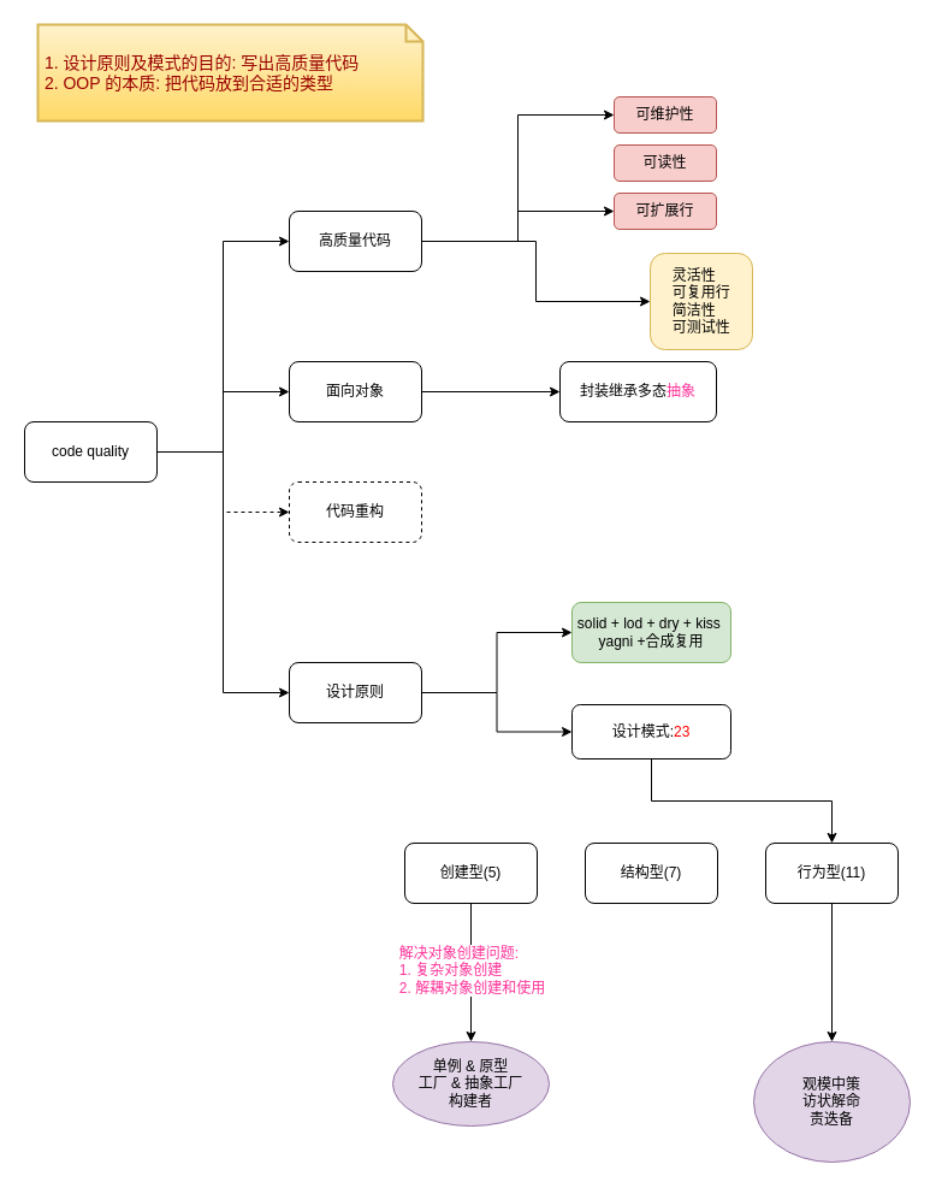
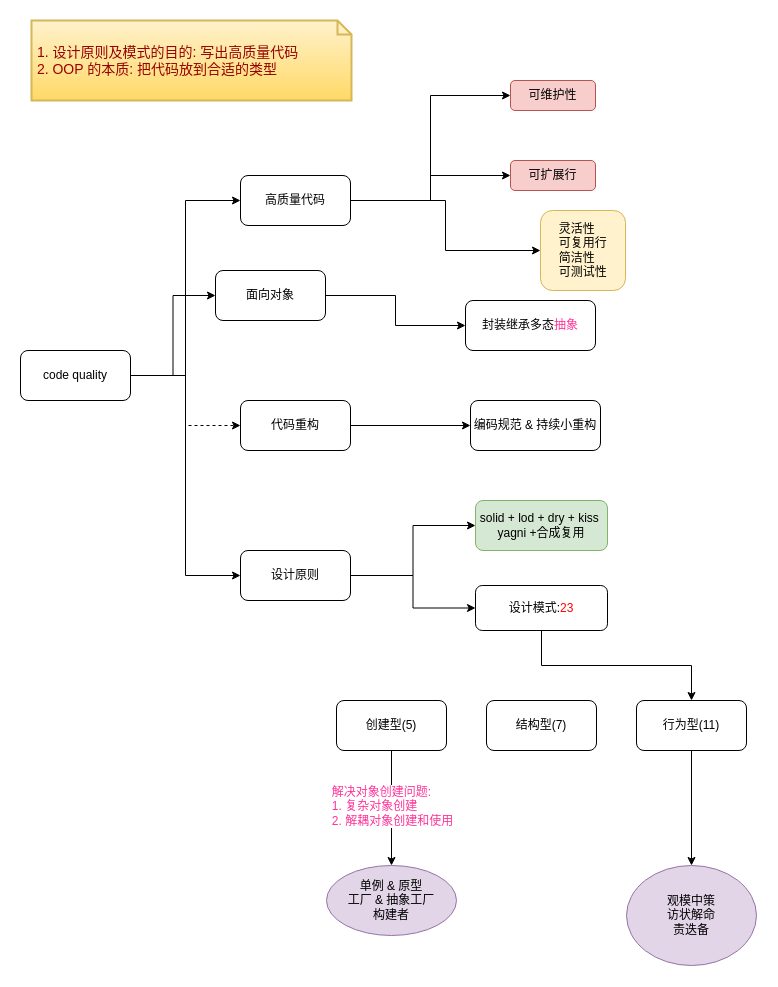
  <mxCell id="0" />
  <mxCell id="1" parent="0" />
  <mxCell id="2" value="" style="edgeStyle=orthogonalEdgeStyle;rounded=0;orthogonalLoop=1;jettySize=auto;html=1;entryX=0;entryY=0.5;entryDx=0;entryDy=0;" parent="1" source="6" target="10" edge="1"><mxGeometry relative="1" as="geometry" /></mxCell>
  <mxCell id="3" style="edgeStyle=orthogonalEdgeStyle;rounded=0;orthogonalLoop=1;jettySize=auto;html=1;exitX=1;exitY=0.5;exitDx=0;exitDy=0;entryX=0;entryY=0.5;entryDx=0;entryDy=0;" parent="1" source="6" target="15" edge="1"><mxGeometry relative="1" as="geometry"><mxPoint x="250" y="285" as="targetPoint" /></mxGeometry></mxCell>
  <mxCell id="4" style="edgeStyle=orthogonalEdgeStyle;rounded=0;orthogonalLoop=1;jettySize=auto;html=1;entryX=0;entryY=0.5;entryDx=0;entryDy=0;" parent="1" source="6" target="18" edge="1"><mxGeometry relative="1" as="geometry" /></mxCell>
  <mxCell id="5" style="edgeStyle=orthogonalEdgeStyle;rounded=0;orthogonalLoop=1;jettySize=auto;html=1;entryX=0;entryY=0.5;entryDx=0;entryDy=0;dashed=1;" parent="1" source="6" target="21" edge="1"><mxGeometry relative="1" as="geometry" /></mxCell>
  <mxCell id="6" value="code quality" style="rounded=1;whiteSpace=wrap;html=1;" parent="1" vertex="1"><mxGeometry x="20" y="350" width="110" height="50" as="geometry" /></mxCell>
  <mxCell id="7" style="edgeStyle=orthogonalEdgeStyle;rounded=0;orthogonalLoop=1;jettySize=auto;html=1;exitX=1;exitY=0.5;exitDx=0;exitDy=0;entryX=0;entryY=0.5;entryDx=0;entryDy=0;" parent="1" source="10" target="11" edge="1"><mxGeometry relative="1" as="geometry"><mxPoint x="430" y="170" as="targetPoint" /></mxGeometry></mxCell>
  <mxCell id="8" style="edgeStyle=orthogonalEdgeStyle;rounded=0;orthogonalLoop=1;jettySize=auto;html=1;entryX=0;entryY=0.5;entryDx=0;entryDy=0;" parent="1" source="10" target="13" edge="1"><mxGeometry relative="1" as="geometry" /></mxCell>
  <mxCell id="9" style="edgeStyle=orthogonalEdgeStyle;rounded=0;orthogonalLoop=1;jettySize=auto;html=1;entryX=0;entryY=0.5;entryDx=0;entryDy=0;" parent="1" source="10" target="25" edge="1"><mxGeometry relative="1" as="geometry" /></mxCell>
  <mxCell id="10" value="高质量代码" style="rounded=1;whiteSpace=wrap;html=1;" parent="1" vertex="1"><mxGeometry x="240" y="175" width="110" height="50" as="geometry" /></mxCell>
  <mxCell id="11" value="可维护性" style="rounded=1;whiteSpace=wrap;html=1;fillColor=#f8cecc;strokeColor=#b85450;" parent="1" vertex="1"><mxGeometry x="510" y="80" width="85" height="30" as="geometry" /></mxCell>
- <mxCell id="12" value="可读性" style="rounded=1;whiteSpace=wrap;html=1;fillColor=#f8cecc;strokeColor=#b85450;" parent="1" vertex="1"><mxGeometry x="510" y="120" width="85" height="30" as="geometry" /></mxCell>
  <mxCell id="13" value="可扩展行" style="rounded=1;whiteSpace=wrap;html=1;fillColor=#f8cecc;strokeColor=#b85450;" parent="1" vertex="1"><mxGeometry x="510" y="160" width="85" height="30" as="geometry" /></mxCell>
  <mxCell id="14" style="edgeStyle=orthogonalEdgeStyle;rounded=0;orthogonalLoop=1;jettySize=auto;html=1;" parent="1" source="15" target="26" edge="1"><mxGeometry relative="1" as="geometry" /></mxCell>
- <mxCell id="15" value="面向对象" style="rounded=1;whiteSpace=wrap;html=1;" parent="1" vertex="1"><mxGeometry x="240" y="300" width="110" height="50" as="geometry" /></mxCell>
+ <mxCell id="15" value="面向对象" style="rounded=1;whiteSpace=wrap;html=1;" parent="1" vertex="1"><mxGeometry x="215" y="270" width="110" height="50" as="geometry" /></mxCell>
  <mxCell id="16" style="edgeStyle=orthogonalEdgeStyle;rounded=0;orthogonalLoop=1;jettySize=auto;html=1;" parent="1" source="18" target="19" edge="1"><mxGeometry relative="1" as="geometry" /></mxCell>
  <mxCell id="17" style="edgeStyle=orthogonalEdgeStyle;rounded=0;orthogonalLoop=1;jettySize=auto;html=1;" parent="1" source="18" target="24" edge="1"><mxGeometry relative="1" as="geometry" /></mxCell>
  <mxCell id="18" value="设计原则" style="rounded=1;whiteSpace=wrap;html=1;" parent="1" vertex="1"><mxGeometry x="240" y="550" width="110" height="50" as="geometry" /></mxCell>
  <mxCell id="19" value="solid + lod + dry + kiss&amp;nbsp; yagni +合成复用" style="rounded=1;whiteSpace=wrap;html=1;fillColor=#d5e8d4;strokeColor=#82b366;" parent="1" vertex="1"><mxGeometry x="475" y="500" width="132" height="50" as="geometry" /></mxCell>
- <mxCell id="21" value="代码重构" style="rounded=1;whiteSpace=wrap;html=1;dashed=1;" parent="1" vertex="1"><mxGeometry x="240" y="400" width="110" height="50" as="geometry" /></mxCell>
+ <mxCell id="20" value="" style="edgeStyle=orthogonalEdgeStyle;rounded=0;orthogonalLoop=1;jettySize=auto;html=1;" parent="1" source="21" target="22" edge="1"><mxGeometry relative="1" as="geometry" /></mxCell>
+ <mxCell id="21" value="代码重构" style="rounded=1;whiteSpace=wrap;html=1;" parent="1" vertex="1"><mxGeometry x="240" y="400" width="110" height="50" as="geometry" /></mxCell>
+ <mxCell id="22" value="编码规范 &amp;amp; 持续小重构" style="rounded=1;whiteSpace=wrap;html=1;" parent="1" vertex="1"><mxGeometry x="470" y="400" width="130" height="50" as="geometry" /></mxCell>
  <mxCell id="23" style="edgeStyle=orthogonalEdgeStyle;rounded=0;orthogonalLoop=1;jettySize=auto;html=1;exitX=0.5;exitY=1;exitDx=0;exitDy=0;entryX=0.5;entryY=0;entryDx=0;entryDy=0;" parent="1" source="24" target="32" edge="1"><mxGeometry relative="1" as="geometry"><mxPoint x="825" y="710" as="targetPoint" /></mxGeometry></mxCell>
  <mxCell id="24" value="设计模式:&lt;span style=&quot;color: rgb(255 , 0 , 0)&quot;&gt;23&lt;/span&gt;" style="rounded=1;whiteSpace=wrap;html=1;" parent="1" vertex="1"><mxGeometry x="475" y="585" width="132" height="45" as="geometry" /></mxCell>
  <mxCell id="25" value="&amp;nbsp; &amp;nbsp; &amp;nbsp;灵活性 &lt;br&gt;&amp;nbsp; &amp;nbsp; &amp;nbsp;可复用行&amp;nbsp;&lt;br&gt;&amp;nbsp; &amp;nbsp; &amp;nbsp;简洁性&lt;br&gt;&amp;nbsp; &amp;nbsp; &amp;nbsp;可测试性" style="rounded=1;whiteSpace=wrap;html=1;fillColor=#fff2cc;strokeColor=#d6b656;align=left;" parent="1" vertex="1"><mxGeometry x="540" y="210" width="85" height="80" as="geometry" /></mxCell>
  <mxCell id="26" value="封装继承多态&lt;font color=&quot;#ff3399&quot;&gt;抽象&lt;/font&gt;" style="rounded=1;whiteSpace=wrap;html=1;" parent="1" vertex="1"><mxGeometry x="465" y="300" width="130" height="50" as="geometry" /></mxCell>
  <mxCell id="27" style="edgeStyle=orthogonalEdgeStyle;rounded=0;orthogonalLoop=1;jettySize=auto;html=1;" parent="1" source="29" target="33" edge="1"><mxGeometry relative="1" as="geometry" /></mxCell>
  <mxCell id="28" value="&lt;div style=&quot;text-align: left ; font-size: 12px&quot;&gt;&lt;font style=&quot;font-size: 12px&quot;&gt;解决对象创建问题:&lt;/font&gt;&lt;/div&gt;&lt;div style=&quot;text-align: left ; font-size: 12px&quot;&gt;&lt;font style=&quot;font-size: 12px&quot;&gt;1. 复杂对象创建&lt;/font&gt;&lt;/div&gt;&lt;div style=&quot;text-align: left ; font-size: 12px&quot;&gt;&lt;font style=&quot;font-size: 12px&quot;&gt;2. 解耦对象创建和使用&lt;/font&gt;&lt;/div&gt;" style="edgeLabel;html=1;align=center;verticalAlign=middle;resizable=0;points=[];fontColor=#FF3399;" vertex="1" connectable="0" parent="27"><mxGeometry x="-0.214" y="1" relative="1" as="geometry"><mxPoint x="-1" y="10" as="offset" /></mxGeometry></mxCell>
  <mxCell id="29" value="创建型(5)" style="rounded=1;whiteSpace=wrap;html=1;" parent="1" vertex="1"><mxGeometry x="336" y="700" width="110" height="50" as="geometry" /></mxCell>
  <mxCell id="30" value="结构型(7)" style="rounded=1;whiteSpace=wrap;html=1;" parent="1" vertex="1"><mxGeometry x="486" y="700" width="110" height="50" as="geometry" /></mxCell>
  <mxCell id="31" style="edgeStyle=orthogonalEdgeStyle;rounded=0;orthogonalLoop=1;jettySize=auto;html=1;" parent="1" source="32" target="34" edge="1"><mxGeometry relative="1" as="geometry" /></mxCell>
  <mxCell id="32" value="行为型(11)" style="rounded=1;whiteSpace=wrap;html=1;" parent="1" vertex="1"><mxGeometry x="636" y="700" width="110" height="50" as="geometry" /></mxCell>
  <mxCell id="33" value="&lt;span&gt;单例 &amp;amp;&amp;nbsp;&lt;/span&gt;&lt;span&gt;原型&lt;/span&gt;&lt;br&gt;&lt;span&gt;工厂 &amp;amp;&amp;nbsp;&lt;/span&gt;&lt;span&gt;抽象工厂&lt;/span&gt;&lt;br&gt;&lt;span&gt;构建者&lt;/span&gt;" style="ellipse;whiteSpace=wrap;html=1;rounded=1;align=center;fillColor=#e1d5e7;strokeColor=#9673a6;" parent="1" vertex="1"><mxGeometry x="326" y="865" width="130" height="70" as="geometry" /></mxCell>
  <mxCell id="34" value="观模中策&lt;br&gt;访状解命&lt;br&gt;责迭备" style="ellipse;whiteSpace=wrap;html=1;rounded=1;align=center;fillColor=#e1d5e7;strokeColor=#9673a6;" parent="1" vertex="1"><mxGeometry x="626" y="865" width="130" height="100" as="geometry" /></mxCell>
  <mxCell id="35" value="&lt;font color=&quot;#990000&quot;&gt;&amp;nbsp;1. 设计原则及模式的目的: 写出高质量代码&lt;br&gt;&lt;/font&gt;&lt;div&gt;&lt;span&gt;&lt;font color=&quot;#990000&quot;&gt;&amp;nbsp;2. OOP 的本质: 把代码放到合适的类型&lt;/font&gt;&lt;/span&gt;&lt;/div&gt;" style="shape=note;strokeWidth=2;fontSize=14;size=14;whiteSpace=wrap;html=1;align=left;fillColor=#fff2cc;strokeColor=#d6b656;gradientColor=#ffd966;" parent="1" vertex="1"><mxGeometry x="31" y="20" width="320" height="80" as="geometry" /></mxCell>
